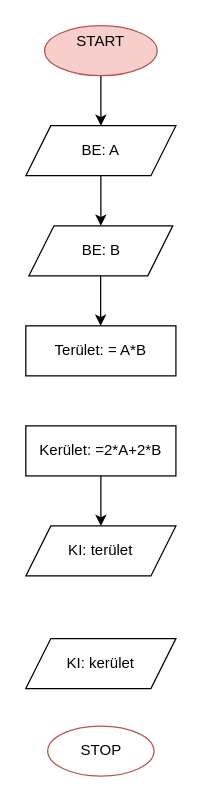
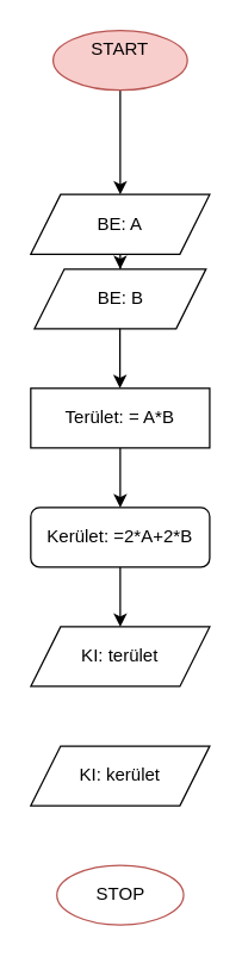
  <mxCell id="0" />
  <mxCell id="1" parent="0" />
  <mxCell id="2" value="" style="edgeStyle=orthogonalEdgeStyle;rounded=0;orthogonalLoop=1;jettySize=auto;html=1;" edge="1" parent="1" source="3" target="5"><mxGeometry relative="1" as="geometry" /></mxCell>
  <mxCell id="3" value="START&lt;div&gt;&lt;br&gt;&lt;/div&gt;" style="ellipse;whiteSpace=wrap;html=1;fillColor=#f8cecc;strokeColor=#b85450;" vertex="1" parent="1"><mxGeometry x="35" y="20" width="90" height="40" as="geometry" /></mxCell>
  <mxCell id="4" value="" style="edgeStyle=orthogonalEdgeStyle;rounded=0;orthogonalLoop=1;jettySize=auto;html=1;" edge="1" parent="1" source="5" target="7"><mxGeometry relative="1" as="geometry" /></mxCell>
- <mxCell id="5" value="BE: A" style="shape=parallelogram;perimeter=parallelogramPerimeter;whiteSpace=wrap;html=1;fixedSize=1;" vertex="1" parent="1"><mxGeometry x="20" y="100" width="120" height="40" as="geometry" /></mxCell>
+ <mxCell id="5" value="BE: A" style="shape=parallelogram;perimeter=parallelogramPerimeter;whiteSpace=wrap;html=1;fixedSize=1;" vertex="1" parent="1"><mxGeometry x="20" y="130" width="120" height="40" as="geometry" /></mxCell>
  <mxCell id="6" value="" style="edgeStyle=orthogonalEdgeStyle;rounded=0;orthogonalLoop=1;jettySize=auto;html=1;" edge="1" parent="1"><mxGeometry relative="1" as="geometry"><mxPoint x="79.81" y="190" as="sourcePoint" /><mxPoint x="79.81" y="260" as="targetPoint" /></mxGeometry></mxCell>
  <mxCell id="7" value="BE: B" style="shape=parallelogram;perimeter=parallelogramPerimeter;whiteSpace=wrap;html=1;fixedSize=1;" vertex="1" parent="1"><mxGeometry x="22.5" y="180" width="115" height="40" as="geometry" /></mxCell>
+ <mxCell id="8" value="" style="edgeStyle=orthogonalEdgeStyle;rounded=0;orthogonalLoop=1;jettySize=auto;html=1;" edge="1" parent="1" source="9" target="11"><mxGeometry relative="1" as="geometry" /></mxCell>
  <mxCell id="9" value="Terület: = A*B" style="whiteSpace=wrap;html=1;" vertex="1" parent="1"><mxGeometry x="20" y="260" width="120" height="40" as="geometry" /></mxCell>
  <mxCell id="10" value="" style="edgeStyle=orthogonalEdgeStyle;rounded=0;orthogonalLoop=1;jettySize=auto;html=1;" edge="1" parent="1" source="11" target="12"><mxGeometry relative="1" as="geometry" /></mxCell>
- <mxCell id="11" value="Kerület: =2*A+2*B" style="whiteSpace=wrap;html=1;" vertex="1" parent="1"><mxGeometry x="20" y="340" width="120" height="40" as="geometry" /></mxCell>
+ <mxCell id="11" value="Kerület: =2*A+2*B" style="whiteSpace=wrap;html=1;rounded=1;" vertex="1" parent="1"><mxGeometry x="20" y="340" width="120" height="40" as="geometry" /></mxCell>
  <mxCell id="12" value="KI: terület" style="shape=parallelogram;perimeter=parallelogramPerimeter;whiteSpace=wrap;html=1;fixedSize=1;" vertex="1" parent="1"><mxGeometry x="20" y="420" width="120" height="40" as="geometry" /></mxCell>
- <mxCell id="13" value="KI: kerület" style="shape=parallelogram;perimeter=parallelogramPerimeter;whiteSpace=wrap;html=1;fixedSize=1;" vertex="1" parent="1"><mxGeometry x="20" y="510" width="120" height="40" as="geometry" /></mxCell>
+ <mxCell id="13" value="KI: kerület" style="shape=parallelogram;perimeter=parallelogramPerimeter;whiteSpace=wrap;html=1;fixedSize=1;" vertex="1" parent="1"><mxGeometry x="20" y="500" width="120" height="40" as="geometry" /></mxCell>
  <mxCell id="14" value="STOP" style="ellipse;whiteSpace=wrap;html=1;fillColor=#ffffff;strokeColor=#b85450;" vertex="1" parent="1"><mxGeometry x="37.5" y="580" width="85" height="40" as="geometry" /></mxCell>
